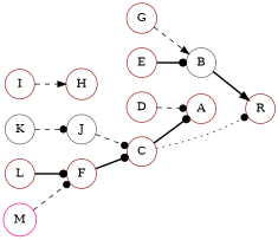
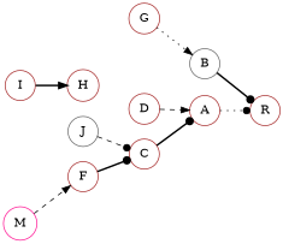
  digraph {
    fontname="DejaVu Serif"
    rankdir=LR
    node [color=brown fontname="DejaVu Serif" shape=circle]
    edge [arrowhead=dot fontname="DejaVu Serif" style=bold]
    n1 [label=G]
    n2 [color=gray40 label=B]
    n3 [label=R]
    n4 [label=H]
    n5 [label=I]
    n6 [color=gray40 label=J]
    n7 [label=C]
-   n8 [label=L]
    n9 [label=F]
-   n10 [color=gray40 label=K]
    n11 [color=deeppink label=M]
    n12 [label=A]
    n13 [label=D]
-   n14 [label=E]
-   n1 -> n2 [arrowhead=normal style=dashed]
-   n2 -> n3 [arrowhead=normal]
-   n5 -> n4 [arrowhead=normal style=dashed]
+   n1 -> n2 [arrowhead=normal style=dotted]
+   n2 -> n3
+   n5 -> n4 [arrowhead=normal]
    n6 -> n7 [style=dashed]
    n7 -> n12
-   n8 -> n9
    n9 -> n7
-   n10 -> n6 [style=dashed]
-   n11 -> n9 [style=dashed]
-   n7 -> n3 [style=dotted]
-   n13 -> n12 [style=dashed]
-   n14 -> n2
+   n11 -> n9 [arrowhead=normal style=dashed]
+   n12 -> n3 [style=dotted]
+   n13 -> n12 [arrowhead=normal style=dashed]
  }
